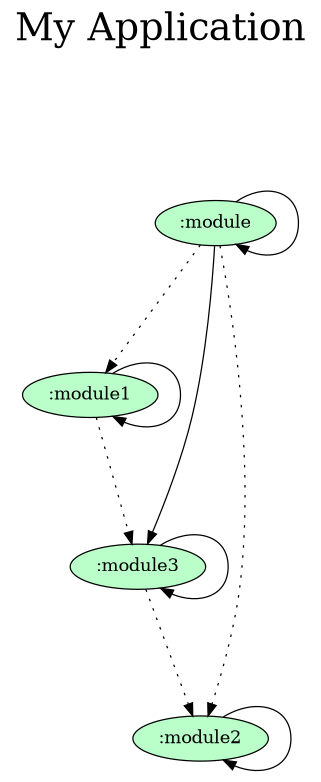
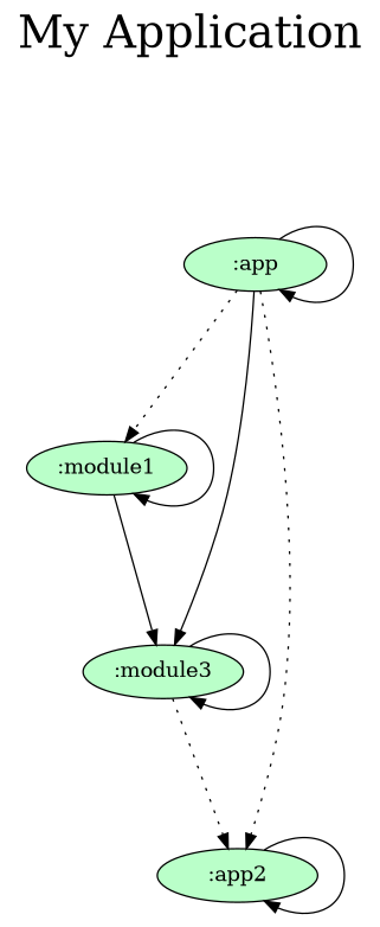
  digraph {
    fontsize=30
    label="My Application\n "
    labelloc=t
    rankdir=TB
    ranksep=1.4
    node [fillcolor="#baffc9" style=filled]
-   ":app" [label=":module"]
+   ":app"
    ":module1"
-   ":module2"
+   ":module2" [label=":app2"]
    ":module3"
    subgraph sub_1 {
      rank=same
    }
    ":app" -> ":app"
    ":app" -> ":module1" [style=dotted]
    ":app" -> ":module2" [style=dotted]
    ":app" -> ":module3" [style=solid]
    ":module1" -> ":module1"
-   ":module1" -> ":module3" [style=dotted]
+   ":module1" -> ":module3" [style=solid]
    ":module2" -> ":module2"
    ":module3" -> ":module2" [style=dotted]
    ":module3" -> ":module3"
  }
